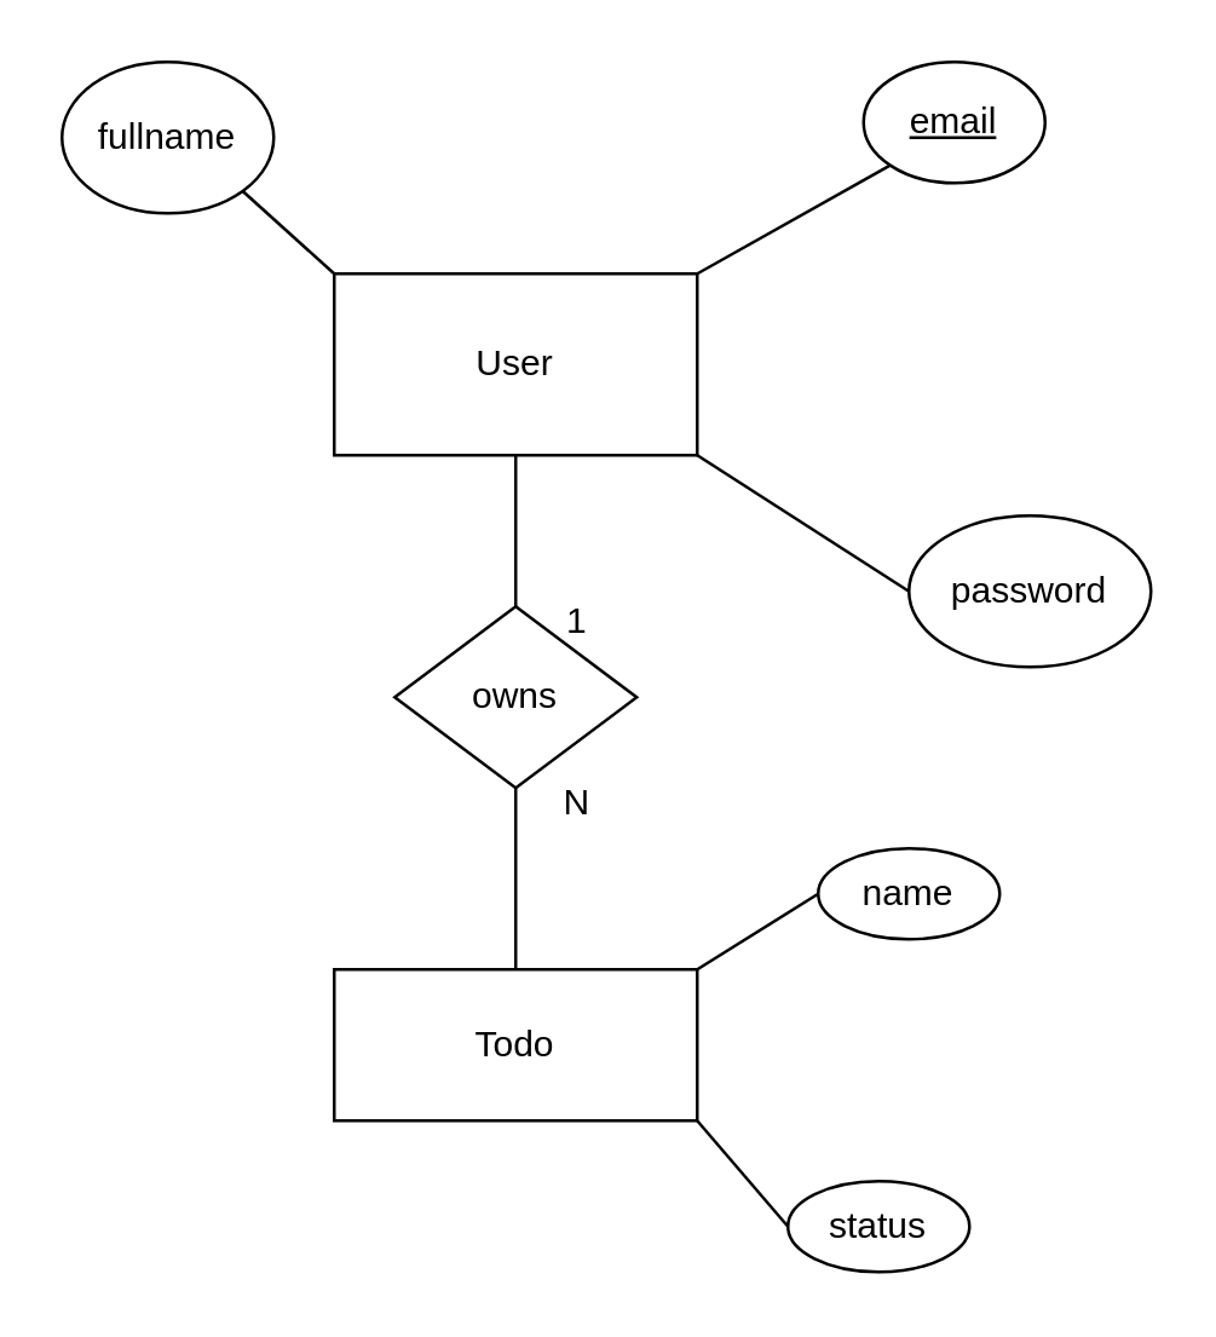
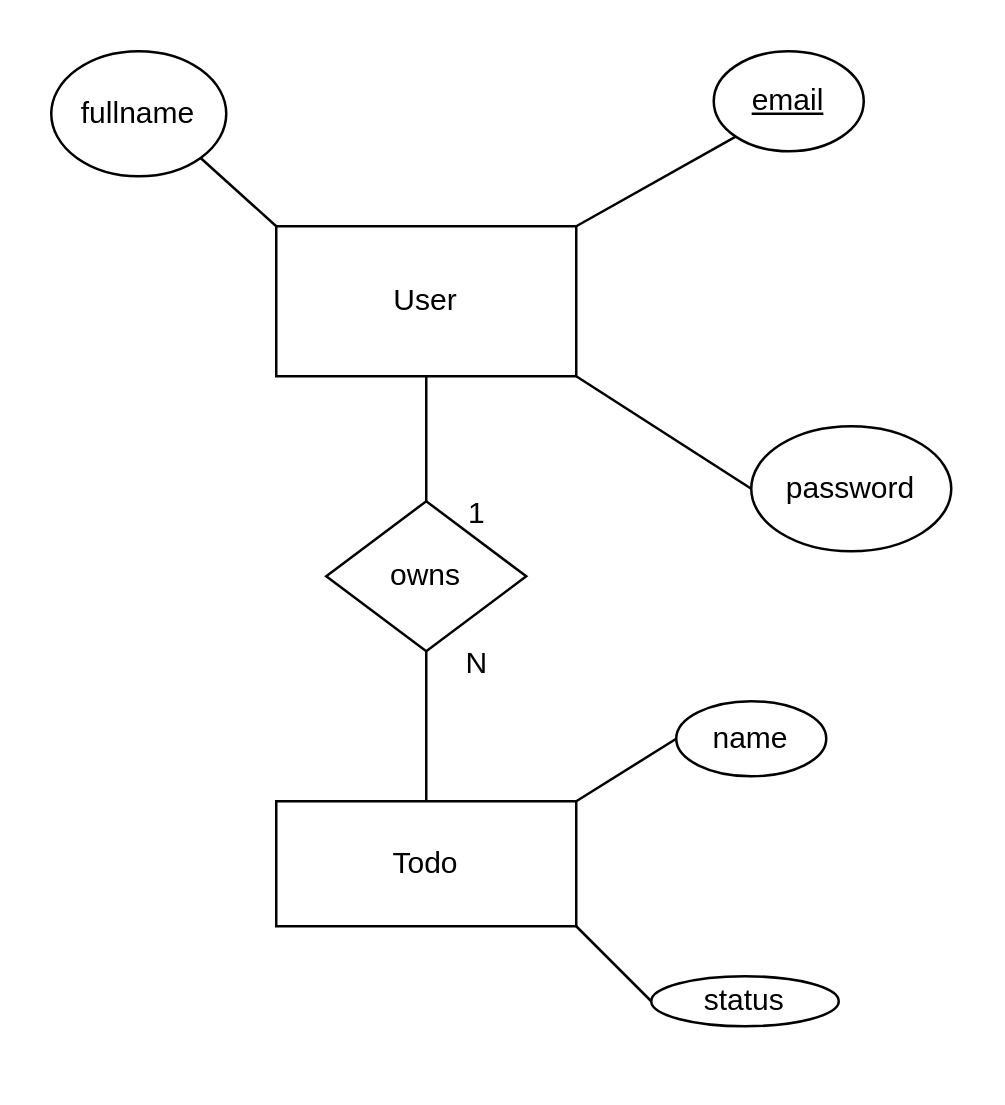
  <mxCell id="0" />
  <mxCell id="1" parent="0" />
  <mxCell id="2" value="User" style="rounded=0;whiteSpace=wrap;html=1;" vertex="1" parent="1"><mxGeometry x="110" y="90" width="120" height="60" as="geometry" /></mxCell>
  <mxCell id="3" value="&lt;u&gt;email&lt;/u&gt;" style="ellipse;whiteSpace=wrap;html=1;" vertex="1" parent="1"><mxGeometry x="285" y="20" width="60" height="40" as="geometry" /></mxCell>
  <mxCell id="4" value="" style="endArrow=none;html=1;exitX=1;exitY=0;exitDx=0;exitDy=0;entryX=0;entryY=1;entryDx=0;entryDy=0;" edge="1" parent="1" source="2" target="3"><mxGeometry width="50" height="50" relative="1" as="geometry"><mxPoint x="230" y="120" as="sourcePoint" /><mxPoint x="280" y="70" as="targetPoint" /></mxGeometry></mxCell>
  <mxCell id="5" value="password" style="ellipse;whiteSpace=wrap;html=1;" vertex="1" parent="1"><mxGeometry x="300" y="170" width="80" height="50" as="geometry" /></mxCell>
  <mxCell id="6" value="" style="endArrow=none;html=1;exitX=1;exitY=1;exitDx=0;exitDy=0;entryX=0;entryY=0.5;entryDx=0;entryDy=0;" edge="1" parent="1" source="2" target="5"><mxGeometry width="50" height="50" relative="1" as="geometry"><mxPoint x="190" y="200" as="sourcePoint" /><mxPoint x="254" y="174" as="targetPoint" /></mxGeometry></mxCell>
  <mxCell id="7" value="fullname" style="ellipse;whiteSpace=wrap;html=1;" vertex="1" parent="1"><mxGeometry x="20" y="20" width="70" height="50" as="geometry" /></mxCell>
  <mxCell id="8" value="" style="endArrow=none;html=1;exitX=1;exitY=1;exitDx=0;exitDy=0;entryX=0;entryY=0;entryDx=0;entryDy=0;" edge="1" parent="1" source="7" target="2"><mxGeometry width="50" height="50" relative="1" as="geometry"><mxPoint x="30" y="116" as="sourcePoint" /><mxPoint x="94" y="90" as="targetPoint" /></mxGeometry></mxCell>
  <mxCell id="9" value="Todo" style="whiteSpace=wrap;html=1;" vertex="1" parent="1"><mxGeometry x="110" y="320" width="120" height="50" as="geometry" /></mxCell>
  <mxCell id="10" value="name" style="ellipse;whiteSpace=wrap;html=1;" vertex="1" parent="1"><mxGeometry x="270" y="280" width="60" height="30" as="geometry" /></mxCell>
  <mxCell id="11" value="" style="endArrow=none;html=1;exitX=1;exitY=0;exitDx=0;exitDy=0;entryX=0;entryY=0.5;entryDx=0;entryDy=0;" edge="1" parent="1" source="9" target="10"><mxGeometry width="50" height="50" relative="1" as="geometry"><mxPoint x="240" y="300" as="sourcePoint" /><mxPoint x="305.702" y="267.036" as="targetPoint" /></mxGeometry></mxCell>
- <mxCell id="12" value="status" style="ellipse;whiteSpace=wrap;html=1;" vertex="1" parent="1"><mxGeometry x="260" y="390" width="60" height="30" as="geometry" /></mxCell>
+ <mxCell id="12" value="status" style="ellipse;whiteSpace=wrap;html=1;" vertex="1" parent="1"><mxGeometry x="260" y="390" width="75" height="20" as="geometry" /></mxCell>
  <mxCell id="13" value="" style="endArrow=none;html=1;exitX=1;exitY=1;exitDx=0;exitDy=0;entryX=0;entryY=0.5;entryDx=0;entryDy=0;" edge="1" parent="1" source="9" target="12"><mxGeometry width="50" height="50" relative="1" as="geometry"><mxPoint x="170" y="465" as="sourcePoint" /><mxPoint x="230" y="430" as="targetPoint" /></mxGeometry></mxCell>
  <mxCell id="14" value="owns" style="rhombus;whiteSpace=wrap;html=1;" vertex="1" parent="1"><mxGeometry x="130" y="200" width="80" height="60" as="geometry" /></mxCell>
  <mxCell id="15" value="" style="endArrow=none;html=1;exitX=0.5;exitY=1;exitDx=0;exitDy=0;entryX=0.5;entryY=0;entryDx=0;entryDy=0;" edge="1" parent="1" source="14" target="9"><mxGeometry width="50" height="50" relative="1" as="geometry"><mxPoint x="230" y="330" as="sourcePoint" /><mxPoint x="270" y="305" as="targetPoint" /><Array as="points" /></mxGeometry></mxCell>
  <mxCell id="16" value="" style="endArrow=none;html=1;entryX=0.5;entryY=0;entryDx=0;entryDy=0;exitX=0.5;exitY=1;exitDx=0;exitDy=0;" edge="1" parent="1" source="2" target="14"><mxGeometry width="50" height="50" relative="1" as="geometry"><mxPoint x="170" y="160" as="sourcePoint" /><mxPoint x="240" y="215" as="targetPoint" /></mxGeometry></mxCell>
  <mxCell id="17" value="1" style="text;html=1;align=center;verticalAlign=middle;resizable=0;points=[];autosize=1;strokeColor=none;fillColor=none;" vertex="1" parent="1"><mxGeometry x="175" y="190" width="30" height="30" as="geometry" /></mxCell>
  <mxCell id="18" value="N" style="text;html=1;align=center;verticalAlign=middle;resizable=0;points=[];autosize=1;strokeColor=none;fillColor=none;" vertex="1" parent="1"><mxGeometry x="175" y="250" width="30" height="30" as="geometry" /></mxCell>
